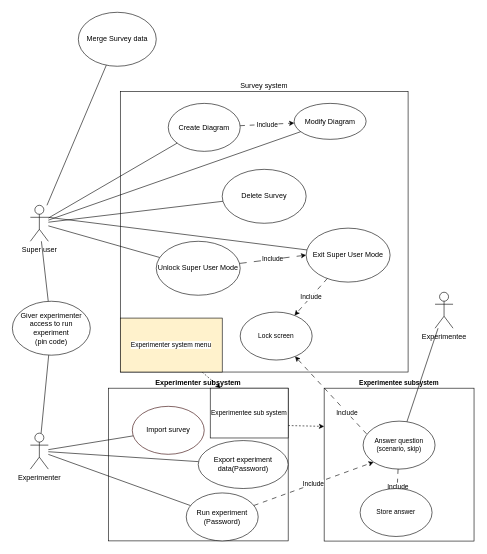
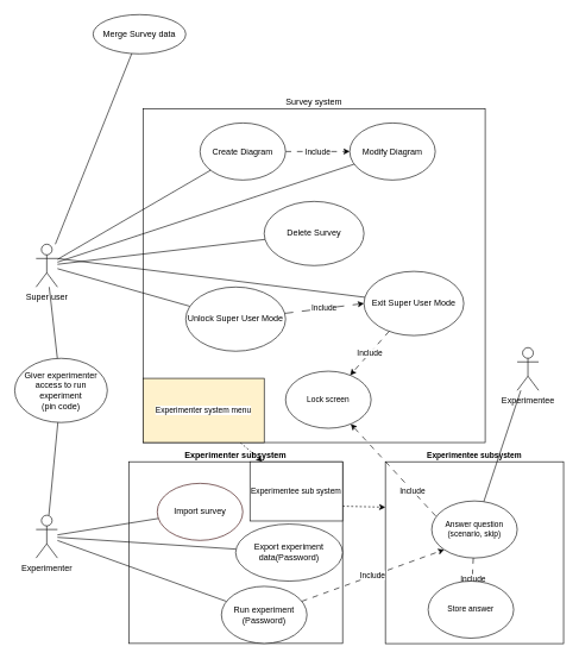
  <mxCell id="0" />
  <mxCell id="1" parent="0" />
  <mxCell id="2" value="Experimentee subsystem" style="rounded=0;whiteSpace=wrap;html=1;fontFamily=Helvetica;fontSize=11;fontColor=default;labelBackgroundColor=default;labelPosition=center;verticalLabelPosition=top;align=center;verticalAlign=bottom;fontStyle=1" vertex="1" parent="1"><mxGeometry x="540" y="646.93" width="250" height="255" as="geometry" /></mxCell>
  <mxCell id="3" value="&lt;div style=&quot;font-size: 12px;&quot; align=&quot;left&quot;&gt;&lt;font style=&quot;font-size: 12px;&quot;&gt;&lt;b&gt;Experimenter subsystem&lt;/b&gt;&lt;/font&gt;&lt;/div&gt;" style="rounded=0;whiteSpace=wrap;html=1;fontFamily=Helvetica;fontSize=11;fontColor=default;labelBackgroundColor=default;labelPosition=center;verticalLabelPosition=top;align=center;verticalAlign=bottom;" vertex="1" parent="1"><mxGeometry x="180" y="646.93" width="300" height="254.72" as="geometry" /></mxCell>
  <mxCell id="4" value="Survey system" style="rounded=0;whiteSpace=wrap;html=1;labelPosition=center;verticalLabelPosition=top;align=center;verticalAlign=bottom;" vertex="1" parent="1"><mxGeometry x="200" y="151.93" width="480" height="468.07" as="geometry" /></mxCell>
- <mxCell id="5" value="Modify Diagram" style="ellipse;whiteSpace=wrap;html=1;" vertex="1" parent="1"><mxGeometry x="490" y="171.93" width="120" height="60" as="geometry" /></mxCell>
+ <mxCell id="5" value="Modify Diagram" style="ellipse;whiteSpace=wrap;html=1;" vertex="1" parent="1"><mxGeometry x="490" y="171.93" width="120" height="80" as="geometry" /></mxCell>
  <mxCell id="6" value="Include" style="rounded=0;orthogonalLoop=1;jettySize=auto;html=1;dashed=1;dashPattern=8 8;" edge="1" parent="1" source="7" target="5"><mxGeometry relative="1" as="geometry" /></mxCell>
  <mxCell id="7" value="Create Diagram" style="ellipse;whiteSpace=wrap;html=1;" vertex="1" parent="1"><mxGeometry x="280" y="171.93" width="120" height="80" as="geometry" /></mxCell>
  <mxCell id="8" style="rounded=0;orthogonalLoop=1;jettySize=auto;html=1;endArrow=none;endFill=0;" edge="1" parent="1" source="13" target="7"><mxGeometry relative="1" as="geometry" /></mxCell>
  <mxCell id="9" style="rounded=0;orthogonalLoop=1;jettySize=auto;html=1;endArrow=none;endFill=0;" edge="1" parent="1" source="13" target="5"><mxGeometry relative="1" as="geometry" /></mxCell>
  <mxCell id="10" style="edgeStyle=none;rounded=0;orthogonalLoop=1;jettySize=auto;html=1;strokeColor=default;align=center;verticalAlign=middle;fontFamily=Helvetica;fontSize=11;fontColor=default;labelBackgroundColor=default;endArrow=none;endFill=0;" edge="1" parent="1" source="13" target="14"><mxGeometry relative="1" as="geometry" /></mxCell>
  <mxCell id="11" value="" style="edgeStyle=none;rounded=0;orthogonalLoop=1;jettySize=auto;html=1;strokeColor=default;align=center;verticalAlign=middle;fontFamily=Helvetica;fontSize=11;fontColor=default;labelBackgroundColor=default;endArrow=none;endFill=0;" edge="1" parent="1" source="13" target="15"><mxGeometry relative="1" as="geometry" /></mxCell>
  <mxCell id="12" style="rounded=0;orthogonalLoop=1;jettySize=auto;html=1;exitX=1;exitY=0.333;exitDx=0;exitDy=0;exitPerimeter=0;endArrow=none;endFill=0;" edge="1" parent="1" source="13" target="43"><mxGeometry relative="1" as="geometry" /></mxCell>
  <mxCell id="13" value="Super user" style="shape=umlActor;verticalLabelPosition=bottom;verticalAlign=top;html=1;outlineConnect=0;" vertex="1" parent="1"><mxGeometry x="50" y="341.93" width="30" height="60" as="geometry" /></mxCell>
  <mxCell id="14" value="Giver experimenter access to run experiment&lt;br&gt;(pin code)" style="ellipse;whiteSpace=wrap;html=1;" vertex="1" parent="1"><mxGeometry x="20" y="501.93" width="130" height="90" as="geometry" /></mxCell>
  <mxCell id="15" value="Delete Survey" style="ellipse;whiteSpace=wrap;html=1;" vertex="1" parent="1"><mxGeometry x="370" y="281.93" width="140" height="90" as="geometry" /></mxCell>
  <mxCell id="16" style="rounded=0;orthogonalLoop=1;jettySize=auto;html=1;endArrow=none;endFill=0;" edge="1" parent="1" source="20" target="14"><mxGeometry relative="1" as="geometry"><mxPoint x="85" y="653.93" as="targetPoint" /></mxGeometry></mxCell>
  <mxCell id="17" style="edgeStyle=none;rounded=0;orthogonalLoop=1;jettySize=auto;html=1;strokeColor=default;align=center;verticalAlign=middle;fontFamily=Helvetica;fontSize=11;fontColor=default;labelBackgroundColor=default;endArrow=none;endFill=0;" edge="1" parent="1" source="20" target="24"><mxGeometry relative="1" as="geometry" /></mxCell>
  <mxCell id="18" style="edgeStyle=none;rounded=0;orthogonalLoop=1;jettySize=auto;html=1;strokeColor=default;align=center;verticalAlign=middle;fontFamily=Helvetica;fontSize=11;fontColor=default;labelBackgroundColor=default;endArrow=none;endFill=0;" edge="1" parent="1" source="20" target="25"><mxGeometry relative="1" as="geometry" /></mxCell>
  <mxCell id="19" style="edgeStyle=none;rounded=0;orthogonalLoop=1;jettySize=auto;html=1;strokeColor=default;align=center;verticalAlign=middle;fontFamily=Helvetica;fontSize=11;fontColor=default;labelBackgroundColor=default;endArrow=none;endFill=0;" edge="1" parent="1" source="20" target="27"><mxGeometry relative="1" as="geometry" /></mxCell>
  <mxCell id="20" value="Experimenter" style="shape=umlActor;verticalLabelPosition=bottom;verticalAlign=top;html=1;outlineConnect=0;" vertex="1" parent="1"><mxGeometry x="50" y="721.93" width="30" height="60" as="geometry" /></mxCell>
  <mxCell id="21" style="edgeStyle=none;rounded=0;orthogonalLoop=1;jettySize=auto;html=1;exitX=0;exitY=0;exitDx=0;exitDy=0;strokeColor=default;align=center;verticalAlign=middle;fontFamily=Helvetica;fontSize=11;fontColor=default;labelBackgroundColor=default;endArrow=none;endFill=0;" edge="1" parent="1"><mxGeometry relative="1" as="geometry"><mxPoint x="262.574" y="521.926" as="sourcePoint" /><mxPoint x="262.574" y="521.926" as="targetPoint" /></mxGeometry></mxCell>
  <mxCell id="22" style="rounded=0;orthogonalLoop=1;jettySize=auto;html=1;dashed=1;" edge="1" parent="1" source="23" target="31"><mxGeometry relative="1" as="geometry" /></mxCell>
  <mxCell id="23" value="Experimenter system menu" style="rounded=0;whiteSpace=wrap;html=1;fontFamily=Helvetica;fontSize=11;fontColor=default;labelBackgroundColor=default;fillColor=#fff2cc;" vertex="1" parent="1"><mxGeometry x="200" y="530" width="170" height="90" as="geometry" /></mxCell>
  <mxCell id="24" value="Import survey" style="ellipse;whiteSpace=wrap;html=1;fillColor=none;strokeColor=#330000;" vertex="1" parent="1"><mxGeometry x="220" y="677.21" width="120" height="80" as="geometry" /></mxCell>
  <mxCell id="25" value="Export experiment data(Password)" style="ellipse;whiteSpace=wrap;html=1;" vertex="1" parent="1"><mxGeometry x="330" y="734.29" width="150" height="80" as="geometry" /></mxCell>
  <mxCell id="26" value="Include" style="edgeStyle=none;rounded=0;orthogonalLoop=1;jettySize=auto;html=1;entryX=0;entryY=1;entryDx=0;entryDy=0;strokeColor=default;align=center;verticalAlign=middle;fontFamily=Helvetica;fontSize=11;fontColor=default;labelBackgroundColor=default;endArrow=classic;endFill=1;dashed=1;dashPattern=8 8;" edge="1" parent="1" source="27" target="35"><mxGeometry relative="1" as="geometry" /></mxCell>
  <mxCell id="27" value="Run experiment (Password)" style="ellipse;whiteSpace=wrap;html=1;" vertex="1" parent="1"><mxGeometry x="310" y="821.65" width="120" height="80" as="geometry" /></mxCell>
  <mxCell id="28" style="edgeStyle=none;rounded=0;orthogonalLoop=1;jettySize=auto;html=1;strokeColor=default;align=center;verticalAlign=middle;fontFamily=Helvetica;fontSize=11;fontColor=default;labelBackgroundColor=default;endArrow=none;endFill=0;" edge="1" parent="1" source="29" target="13"><mxGeometry relative="1" as="geometry"><mxPoint x="176.149" y="119.996" as="sourcePoint" /></mxGeometry></mxCell>
- <mxCell id="29" value="Merge Survey data" style="ellipse;whiteSpace=wrap;html=1;" vertex="1" parent="1"><mxGeometry x="130" y="20" width="130" height="90" as="geometry" /></mxCell>
+ <mxCell id="29" value="Merge Survey data" style="ellipse;whiteSpace=wrap;html=1;" vertex="1" parent="1"><mxGeometry x="130" y="20" width="130" height="55" as="geometry" /></mxCell>
  <mxCell id="30" style="rounded=0;orthogonalLoop=1;jettySize=auto;html=1;dashed=1;entryX=0;entryY=0.25;entryDx=0;entryDy=0;exitX=1;exitY=0.75;exitDx=0;exitDy=0;" edge="1" parent="1" source="31" target="2"><mxGeometry relative="1" as="geometry" /></mxCell>
  <mxCell id="31" value="Experimentee sub system" style="rounded=0;whiteSpace=wrap;html=1;fontFamily=Helvetica;fontSize=11;fontColor=default;labelBackgroundColor=default;" vertex="1" parent="1"><mxGeometry x="350" y="646.93" width="130" height="83.07" as="geometry" /></mxCell>
  <mxCell id="32" style="edgeStyle=none;rounded=0;orthogonalLoop=1;jettySize=auto;html=1;strokeColor=default;align=center;verticalAlign=middle;fontFamily=Helvetica;fontSize=11;fontColor=default;labelBackgroundColor=default;endArrow=none;endFill=0;" edge="1" parent="1" source="35" target="36"><mxGeometry relative="1" as="geometry" /></mxCell>
  <mxCell id="33" value="Include" style="edgeStyle=none;rounded=0;orthogonalLoop=1;jettySize=auto;html=1;strokeColor=default;align=center;verticalAlign=top;fontFamily=Helvetica;fontSize=11;fontColor=default;labelBackgroundColor=default;endArrow=open;endFill=1;dashed=1;dashPattern=8 8;labelPosition=center;verticalLabelPosition=bottom;" edge="1" parent="1" source="35" target="37"><mxGeometry relative="1" as="geometry" /></mxCell>
  <mxCell id="34" value="Include" style="rounded=0;orthogonalLoop=1;jettySize=auto;html=1;exitX=0.5;exitY=1;exitDx=0;exitDy=0;dashed=1;dashPattern=8 8;" edge="1" parent="1" source="35" target="39"><mxGeometry relative="1" as="geometry" /></mxCell>
  <mxCell id="35" value="Answer question&lt;br&gt;(scenario, skip)" style="ellipse;whiteSpace=wrap;html=1;fontFamily=Helvetica;fontSize=11;fontColor=default;labelBackgroundColor=default;" vertex="1" parent="1"><mxGeometry x="605" y="701.93" width="120" height="80" as="geometry" /></mxCell>
  <mxCell id="36" value="Experimentee" style="shape=umlActor;verticalLabelPosition=bottom;verticalAlign=top;html=1;outlineConnect=0;" vertex="1" parent="1"><mxGeometry x="725" y="486.93" width="30" height="60" as="geometry" /></mxCell>
  <mxCell id="37" value="Store answer" style="ellipse;whiteSpace=wrap;html=1;fontFamily=Helvetica;fontSize=11;fontColor=default;labelBackgroundColor=default;" vertex="1" parent="1"><mxGeometry x="600" y="814.29" width="120" height="80" as="geometry" /></mxCell>
  <mxCell id="38" style="edgeStyle=orthogonalEdgeStyle;rounded=0;orthogonalLoop=1;jettySize=auto;html=1;exitX=0.5;exitY=1;exitDx=0;exitDy=0;" edge="1" parent="1" source="35" target="35"><mxGeometry relative="1" as="geometry" /></mxCell>
  <mxCell id="39" value="Lock screen" style="ellipse;whiteSpace=wrap;html=1;fontFamily=Helvetica;fontSize=11;fontColor=default;labelBackgroundColor=default;fillColor=none;" vertex="1" parent="1"><mxGeometry x="400" y="520" width="120" height="80" as="geometry" /></mxCell>
  <mxCell id="40" style="rounded=0;orthogonalLoop=1;jettySize=auto;html=1;endArrow=none;endFill=0;" edge="1" parent="1" source="42" target="13"><mxGeometry relative="1" as="geometry" /></mxCell>
  <mxCell id="41" value="Include" style="rounded=0;orthogonalLoop=1;jettySize=auto;html=1;entryX=0;entryY=0.5;entryDx=0;entryDy=0;dashed=1;dashPattern=12 12;" edge="1" parent="1" source="42" target="43"><mxGeometry relative="1" as="geometry" /></mxCell>
  <mxCell id="42" value="Unlock Super User Mode" style="ellipse;whiteSpace=wrap;html=1;" vertex="1" parent="1"><mxGeometry x="260" y="401.93" width="140" height="90" as="geometry" /></mxCell>
  <mxCell id="43" value="Exit Super User Mode" style="ellipse;whiteSpace=wrap;html=1;" vertex="1" parent="1"><mxGeometry x="510" y="380" width="140" height="90" as="geometry" /></mxCell>
  <mxCell id="44" value="Include" style="rounded=0;orthogonalLoop=1;jettySize=auto;html=1;dashed=1;dashPattern=8 8;" edge="1" parent="1" source="43" target="39"><mxGeometry relative="1" as="geometry"><mxPoint x="410" y="222" as="sourcePoint" /><mxPoint x="500" y="222" as="targetPoint" /></mxGeometry></mxCell>
